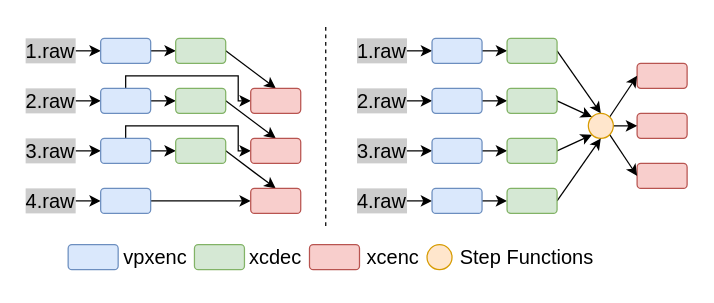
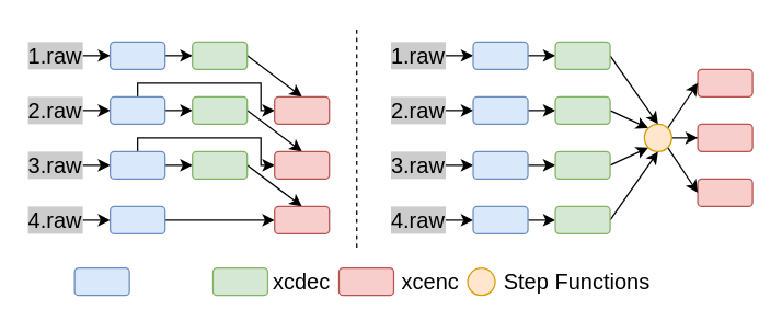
  <mxCell id="0" />
  <mxCell id="1" parent="0" />
  <mxCell id="2" style="edgeStyle=none;rounded=0;orthogonalLoop=1;jettySize=auto;html=1;exitX=1;exitY=0.5;exitDx=0;exitDy=0;entryX=0;entryY=0.5;entryDx=0;entryDy=0;" edge="1" parent="1" source="3" target="11"><mxGeometry relative="1" as="geometry" /></mxCell>
  <mxCell id="3" value="&lt;font style=&quot;font-size: 16px;&quot;&gt;1.raw&lt;/font&gt;" style="rounded=0;whiteSpace=wrap;html=1;fillColor=#CCCCCC;strokeColor=none;" vertex="1" parent="1"><mxGeometry x="20" y="30" width="40" height="20" as="geometry" /></mxCell>
  <mxCell id="4" style="edgeStyle=none;rounded=0;orthogonalLoop=1;jettySize=auto;html=1;exitX=1;exitY=0.5;exitDx=0;exitDy=0;entryX=0;entryY=0.5;entryDx=0;entryDy=0;" edge="1" parent="1" source="5" target="14"><mxGeometry relative="1" as="geometry" /></mxCell>
  <mxCell id="5" value="&lt;font style=&quot;font-size: 16px;&quot;&gt;2.raw&lt;/font&gt;" style="rounded=0;whiteSpace=wrap;html=1;fillColor=#CCCCCC;strokeColor=none;" vertex="1" parent="1"><mxGeometry x="20" y="70" width="40" height="20" as="geometry" /></mxCell>
  <mxCell id="6" style="edgeStyle=none;rounded=0;orthogonalLoop=1;jettySize=auto;html=1;exitX=1;exitY=0.5;exitDx=0;exitDy=0;entryX=0;entryY=0.5;entryDx=0;entryDy=0;" edge="1" parent="1" source="7" target="17"><mxGeometry relative="1" as="geometry" /></mxCell>
  <mxCell id="7" value="&lt;font style=&quot;font-size: 16px;&quot;&gt;3.raw&lt;/font&gt;" style="rounded=0;whiteSpace=wrap;html=1;fillColor=#CCCCCC;strokeColor=none;" vertex="1" parent="1"><mxGeometry x="20" y="110" width="40" height="20" as="geometry" /></mxCell>
  <mxCell id="8" style="edgeStyle=none;rounded=0;orthogonalLoop=1;jettySize=auto;html=1;exitX=1;exitY=0.5;exitDx=0;exitDy=0;entryX=0;entryY=0.5;entryDx=0;entryDy=0;" edge="1" parent="1" source="9" target="19"><mxGeometry relative="1" as="geometry" /></mxCell>
  <mxCell id="9" value="&lt;font style=&quot;font-size: 16px;&quot;&gt;4.raw&lt;/font&gt;" style="rounded=0;whiteSpace=wrap;html=1;fillColor=#CCCCCC;strokeColor=none;" vertex="1" parent="1"><mxGeometry x="20" y="150" width="40" height="20" as="geometry" /></mxCell>
  <mxCell id="10" style="edgeStyle=orthogonalEdgeStyle;rounded=0;orthogonalLoop=1;jettySize=auto;html=1;exitX=1;exitY=0.5;exitDx=0;exitDy=0;entryX=0;entryY=0.5;entryDx=0;entryDy=0;" edge="1" parent="1" source="11" target="21"><mxGeometry relative="1" as="geometry" /></mxCell>
  <mxCell id="11" value="" style="rounded=1;whiteSpace=wrap;html=1;fillColor=#dae8fc;strokeColor=#6c8ebf;" vertex="1" parent="1"><mxGeometry x="80" y="30" width="40" height="20" as="geometry" /></mxCell>
  <mxCell id="12" style="edgeStyle=orthogonalEdgeStyle;rounded=0;orthogonalLoop=1;jettySize=auto;html=1;exitX=1;exitY=0.5;exitDx=0;exitDy=0;entryX=0;entryY=0.5;entryDx=0;entryDy=0;" edge="1" parent="1" source="14" target="23"><mxGeometry relative="1" as="geometry" /></mxCell>
  <mxCell id="13" style="edgeStyle=orthogonalEdgeStyle;rounded=0;orthogonalLoop=1;jettySize=auto;html=1;exitX=0.5;exitY=0;exitDx=0;exitDy=0;entryX=0;entryY=0.5;entryDx=0;entryDy=0;" edge="1" parent="1" source="14" target="26"><mxGeometry relative="1" as="geometry"><Array as="points"><mxPoint x="100" y="60" /><mxPoint x="190" y="60" /><mxPoint x="190" y="80" /></Array></mxGeometry></mxCell>
  <mxCell id="14" value="" style="rounded=1;whiteSpace=wrap;html=1;fillColor=#dae8fc;strokeColor=#6c8ebf;" vertex="1" parent="1"><mxGeometry x="80" y="70" width="40" height="20" as="geometry" /></mxCell>
  <mxCell id="15" style="edgeStyle=orthogonalEdgeStyle;rounded=0;orthogonalLoop=1;jettySize=auto;html=1;exitX=1;exitY=0.5;exitDx=0;exitDy=0;entryX=0;entryY=0.5;entryDx=0;entryDy=0;" edge="1" parent="1" source="17" target="25"><mxGeometry relative="1" as="geometry" /></mxCell>
  <mxCell id="16" style="edgeStyle=orthogonalEdgeStyle;rounded=0;orthogonalLoop=1;jettySize=auto;html=1;exitX=0.5;exitY=0;exitDx=0;exitDy=0;entryX=0;entryY=0.5;entryDx=0;entryDy=0;" edge="1" parent="1" source="17" target="27"><mxGeometry relative="1" as="geometry"><Array as="points"><mxPoint x="100" y="100" /><mxPoint x="190" y="100" /><mxPoint x="190" y="120" /></Array></mxGeometry></mxCell>
  <mxCell id="17" value="" style="rounded=1;whiteSpace=wrap;html=1;fillColor=#dae8fc;strokeColor=#6c8ebf;" vertex="1" parent="1"><mxGeometry x="80" y="110" width="40" height="20" as="geometry" /></mxCell>
  <mxCell id="18" style="rounded=0;orthogonalLoop=1;jettySize=auto;html=1;exitX=1;exitY=0.5;exitDx=0;exitDy=0;entryX=0;entryY=0.5;entryDx=0;entryDy=0;" edge="1" parent="1" source="19" target="28"><mxGeometry relative="1" as="geometry" /></mxCell>
  <mxCell id="19" value="" style="rounded=1;whiteSpace=wrap;html=1;fillColor=#dae8fc;strokeColor=#6c8ebf;" vertex="1" parent="1"><mxGeometry x="80" y="150" width="40" height="20" as="geometry" /></mxCell>
  <mxCell id="20" style="edgeStyle=none;rounded=0;orthogonalLoop=1;jettySize=auto;html=1;exitX=1;exitY=0.5;exitDx=0;exitDy=0;entryX=0.5;entryY=0;entryDx=0;entryDy=0;" edge="1" parent="1" source="21" target="26"><mxGeometry relative="1" as="geometry" /></mxCell>
  <mxCell id="21" value="" style="rounded=1;whiteSpace=wrap;html=1;fillColor=#d5e8d4;strokeColor=#82b366;" vertex="1" parent="1"><mxGeometry x="140" y="30" width="40" height="20" as="geometry" /></mxCell>
  <mxCell id="22" style="rounded=0;orthogonalLoop=1;jettySize=auto;html=1;exitX=1;exitY=0.5;exitDx=0;exitDy=0;entryX=0.5;entryY=0;entryDx=0;entryDy=0;" edge="1" parent="1" source="23" target="27"><mxGeometry relative="1" as="geometry" /></mxCell>
  <mxCell id="23" value="" style="rounded=1;whiteSpace=wrap;html=1;fillColor=#d5e8d4;strokeColor=#82b366;" vertex="1" parent="1"><mxGeometry x="140" y="70" width="40" height="20" as="geometry" /></mxCell>
  <mxCell id="24" style="rounded=0;orthogonalLoop=1;jettySize=auto;html=1;exitX=1;exitY=0.5;exitDx=0;exitDy=0;entryX=0.5;entryY=0;entryDx=0;entryDy=0;" edge="1" parent="1" source="25" target="28"><mxGeometry relative="1" as="geometry" /></mxCell>
  <mxCell id="25" value="" style="rounded=1;whiteSpace=wrap;html=1;fillColor=#d5e8d4;strokeColor=#82b366;" vertex="1" parent="1"><mxGeometry x="140" y="110" width="40" height="20" as="geometry" /></mxCell>
  <mxCell id="26" value="" style="rounded=1;whiteSpace=wrap;html=1;fillColor=#f8cecc;strokeColor=#b85450;" vertex="1" parent="1"><mxGeometry x="200" y="70" width="40" height="20" as="geometry" /></mxCell>
  <mxCell id="27" value="" style="rounded=1;whiteSpace=wrap;html=1;fillColor=#f8cecc;strokeColor=#b85450;" vertex="1" parent="1"><mxGeometry x="200" y="110" width="40" height="20" as="geometry" /></mxCell>
  <mxCell id="28" value="" style="rounded=1;whiteSpace=wrap;html=1;fillColor=#f8cecc;strokeColor=#b85450;" vertex="1" parent="1"><mxGeometry x="200" y="150" width="40" height="20" as="geometry" /></mxCell>
  <mxCell id="29" value="" style="rounded=1;whiteSpace=wrap;html=1;fillColor=#dae8fc;strokeColor=#6c8ebf;" vertex="1" parent="1"><mxGeometry x="54" y="195" width="40" height="20" as="geometry" /></mxCell>
  <mxCell id="30" value="" style="rounded=1;whiteSpace=wrap;html=1;fillColor=#d5e8d4;strokeColor=#82b366;" vertex="1" parent="1"><mxGeometry x="155" y="195" width="40" height="20" as="geometry" /></mxCell>
  <mxCell id="31" value="" style="rounded=1;whiteSpace=wrap;html=1;fillColor=#f8cecc;strokeColor=#b85450;" vertex="1" parent="1"><mxGeometry x="247" y="195" width="40" height="20" as="geometry" /></mxCell>
  <mxCell id="32" style="edgeStyle=none;rounded=0;orthogonalLoop=1;jettySize=auto;html=1;exitX=1;exitY=0.5;exitDx=0;exitDy=0;entryX=0;entryY=0.5;entryDx=0;entryDy=0;" edge="1" parent="1" source="33" target="41"><mxGeometry relative="1" as="geometry" /></mxCell>
  <mxCell id="33" value="1.raw" style="rounded=0;whiteSpace=wrap;html=1;fillColor=#CCCCCC;strokeColor=none;fontSize=16;" vertex="1" parent="1"><mxGeometry x="285" y="30" width="40" height="20" as="geometry" /></mxCell>
  <mxCell id="34" style="edgeStyle=none;rounded=0;orthogonalLoop=1;jettySize=auto;html=1;exitX=1;exitY=0.5;exitDx=0;exitDy=0;entryX=0;entryY=0.5;entryDx=0;entryDy=0;" edge="1" parent="1" source="35" target="43"><mxGeometry relative="1" as="geometry" /></mxCell>
  <mxCell id="35" value="2.raw" style="rounded=0;whiteSpace=wrap;html=1;fillColor=#CCCCCC;strokeColor=none;fontSize=16;" vertex="1" parent="1"><mxGeometry x="285" y="70" width="40" height="20" as="geometry" /></mxCell>
  <mxCell id="36" style="edgeStyle=none;rounded=0;orthogonalLoop=1;jettySize=auto;html=1;exitX=1;exitY=0.5;exitDx=0;exitDy=0;entryX=0;entryY=0.5;entryDx=0;entryDy=0;" edge="1" parent="1" source="37" target="45"><mxGeometry relative="1" as="geometry" /></mxCell>
  <mxCell id="37" value="3.raw" style="rounded=0;whiteSpace=wrap;html=1;fillColor=#CCCCCC;strokeColor=none;fontSize=16;" vertex="1" parent="1"><mxGeometry x="285" y="110" width="40" height="20" as="geometry" /></mxCell>
  <mxCell id="38" style="edgeStyle=none;rounded=0;orthogonalLoop=1;jettySize=auto;html=1;exitX=1;exitY=0.5;exitDx=0;exitDy=0;entryX=0;entryY=0.5;entryDx=0;entryDy=0;" edge="1" parent="1" source="39" target="47"><mxGeometry relative="1" as="geometry" /></mxCell>
  <mxCell id="39" value="4.raw" style="rounded=0;whiteSpace=wrap;html=1;fillColor=#CCCCCC;strokeColor=none;fontSize=16;" vertex="1" parent="1"><mxGeometry x="285" y="150" width="40" height="20" as="geometry" /></mxCell>
  <mxCell id="40" style="edgeStyle=orthogonalEdgeStyle;rounded=0;orthogonalLoop=1;jettySize=auto;html=1;exitX=1;exitY=0.5;exitDx=0;exitDy=0;entryX=0;entryY=0.5;entryDx=0;entryDy=0;" edge="1" parent="1" source="41" target="49"><mxGeometry relative="1" as="geometry" /></mxCell>
  <mxCell id="41" value="" style="rounded=1;whiteSpace=wrap;html=1;fillColor=#dae8fc;strokeColor=#6c8ebf;" vertex="1" parent="1"><mxGeometry x="345" y="30" width="40" height="20" as="geometry" /></mxCell>
  <mxCell id="42" style="edgeStyle=orthogonalEdgeStyle;rounded=0;orthogonalLoop=1;jettySize=auto;html=1;exitX=1;exitY=0.5;exitDx=0;exitDy=0;entryX=0;entryY=0.5;entryDx=0;entryDy=0;" edge="1" parent="1" source="43" target="51"><mxGeometry relative="1" as="geometry" /></mxCell>
  <mxCell id="43" value="" style="rounded=1;whiteSpace=wrap;html=1;fillColor=#dae8fc;strokeColor=#6c8ebf;" vertex="1" parent="1"><mxGeometry x="345" y="70" width="40" height="20" as="geometry" /></mxCell>
  <mxCell id="44" style="edgeStyle=orthogonalEdgeStyle;rounded=0;orthogonalLoop=1;jettySize=auto;html=1;exitX=1;exitY=0.5;exitDx=0;exitDy=0;entryX=0;entryY=0.5;entryDx=0;entryDy=0;" edge="1" parent="1" source="45" target="53"><mxGeometry relative="1" as="geometry" /></mxCell>
  <mxCell id="45" value="" style="rounded=1;whiteSpace=wrap;html=1;fillColor=#dae8fc;strokeColor=#6c8ebf;" vertex="1" parent="1"><mxGeometry x="345" y="110" width="40" height="20" as="geometry" /></mxCell>
  <mxCell id="46" style="edgeStyle=none;rounded=0;orthogonalLoop=1;jettySize=auto;html=1;exitX=1;exitY=0.5;exitDx=0;exitDy=0;entryX=0;entryY=0.5;entryDx=0;entryDy=0;" edge="1" parent="1" source="47" target="62"><mxGeometry relative="1" as="geometry" /></mxCell>
  <mxCell id="47" value="" style="rounded=1;whiteSpace=wrap;html=1;fillColor=#dae8fc;strokeColor=#6c8ebf;" vertex="1" parent="1"><mxGeometry x="345" y="150" width="40" height="20" as="geometry" /></mxCell>
  <mxCell id="48" style="edgeStyle=none;rounded=0;orthogonalLoop=1;jettySize=auto;html=1;exitX=1;exitY=0.5;exitDx=0;exitDy=0;entryX=0.5;entryY=0;entryDx=0;entryDy=0;" edge="1" parent="1" source="49" target="60"><mxGeometry relative="1" as="geometry" /></mxCell>
  <mxCell id="49" value="" style="rounded=1;whiteSpace=wrap;html=1;fillColor=#d5e8d4;strokeColor=#82b366;" vertex="1" parent="1"><mxGeometry x="405" y="30" width="40" height="20" as="geometry" /></mxCell>
  <mxCell id="50" style="edgeStyle=none;rounded=0;orthogonalLoop=1;jettySize=auto;html=1;exitX=1;exitY=0.5;exitDx=0;exitDy=0;entryX=0;entryY=0;entryDx=0;entryDy=0;" edge="1" parent="1" source="51" target="60"><mxGeometry relative="1" as="geometry" /></mxCell>
  <mxCell id="51" value="" style="rounded=1;whiteSpace=wrap;html=1;fillColor=#d5e8d4;strokeColor=#82b366;" vertex="1" parent="1"><mxGeometry x="405" y="70" width="40" height="20" as="geometry" /></mxCell>
  <mxCell id="52" style="edgeStyle=none;rounded=0;orthogonalLoop=1;jettySize=auto;html=1;exitX=1;exitY=0.5;exitDx=0;exitDy=0;entryX=0;entryY=1;entryDx=0;entryDy=0;" edge="1" parent="1" source="53" target="60"><mxGeometry relative="1" as="geometry" /></mxCell>
  <mxCell id="53" value="" style="rounded=1;whiteSpace=wrap;html=1;fillColor=#d5e8d4;strokeColor=#82b366;" vertex="1" parent="1"><mxGeometry x="405" y="110" width="40" height="20" as="geometry" /></mxCell>
  <mxCell id="54" value="" style="rounded=1;whiteSpace=wrap;html=1;fillColor=#f8cecc;strokeColor=#b85450;" vertex="1" parent="1"><mxGeometry x="509" y="50" width="40" height="20" as="geometry" /></mxCell>
  <mxCell id="55" value="" style="rounded=1;whiteSpace=wrap;html=1;fillColor=#f8cecc;strokeColor=#b85450;" vertex="1" parent="1"><mxGeometry x="509" y="90" width="40" height="20" as="geometry" /></mxCell>
  <mxCell id="56" value="" style="rounded=1;whiteSpace=wrap;html=1;fillColor=#f8cecc;strokeColor=#b85450;" vertex="1" parent="1"><mxGeometry x="509" y="130" width="40" height="20" as="geometry" /></mxCell>
  <mxCell id="57" style="edgeStyle=none;rounded=0;orthogonalLoop=1;jettySize=auto;html=1;exitX=1;exitY=0;exitDx=0;exitDy=0;entryX=0;entryY=0.5;entryDx=0;entryDy=0;" edge="1" parent="1" source="60" target="54"><mxGeometry relative="1" as="geometry" /></mxCell>
  <mxCell id="58" style="edgeStyle=none;rounded=0;orthogonalLoop=1;jettySize=auto;html=1;exitX=1;exitY=0.5;exitDx=0;exitDy=0;entryX=0;entryY=0.5;entryDx=0;entryDy=0;" edge="1" parent="1" source="60" target="55"><mxGeometry relative="1" as="geometry" /></mxCell>
  <mxCell id="59" style="edgeStyle=none;rounded=0;orthogonalLoop=1;jettySize=auto;html=1;exitX=1;exitY=1;exitDx=0;exitDy=0;entryX=0;entryY=0.5;entryDx=0;entryDy=0;" edge="1" parent="1" source="60" target="56"><mxGeometry relative="1" as="geometry" /></mxCell>
  <mxCell id="60" value="" style="ellipse;whiteSpace=wrap;html=1;aspect=fixed;fillColor=#ffe6cc;strokeColor=#d79b00;" vertex="1" parent="1"><mxGeometry x="470" y="90" width="20" height="20" as="geometry" /></mxCell>
  <mxCell id="61" style="edgeStyle=none;rounded=0;orthogonalLoop=1;jettySize=auto;html=1;exitX=1;exitY=0.5;exitDx=0;exitDy=0;entryX=0.5;entryY=1;entryDx=0;entryDy=0;" edge="1" parent="1" source="62" target="60"><mxGeometry relative="1" as="geometry" /></mxCell>
  <mxCell id="62" value="" style="rounded=1;whiteSpace=wrap;html=1;fillColor=#d5e8d4;strokeColor=#82b366;" vertex="1" parent="1"><mxGeometry x="405" y="150" width="40" height="20" as="geometry" /></mxCell>
  <mxCell id="63" value="" style="ellipse;whiteSpace=wrap;html=1;aspect=fixed;fillColor=#ffe6cc;strokeColor=#d79b00;" vertex="1" parent="1"><mxGeometry x="341" y="195" width="20" height="20" as="geometry" /></mxCell>
  <mxCell id="64" value="Step Functions " style="text;html=1;strokeColor=none;fillColor=none;align=center;verticalAlign=middle;whiteSpace=wrap;rounded=0;fontSize=16;" vertex="1" parent="1"><mxGeometry x="326" y="190" width="190" height="30" as="geometry" /></mxCell>
- <mxCell id="65" value="vpxenc" style="text;html=1;strokeColor=none;fillColor=none;align=center;verticalAlign=middle;whiteSpace=wrap;rounded=0;fontSize=16;" vertex="1" parent="1"><mxGeometry x="94" y="190" width="60" height="30" as="geometry" /></mxCell>
  <mxCell id="66" value="xcdec" style="text;html=1;strokeColor=none;fillColor=none;align=center;verticalAlign=middle;whiteSpace=wrap;rounded=0;fontSize=16;" vertex="1" parent="1"><mxGeometry x="190" y="190" width="60" height="30" as="geometry" /></mxCell>
  <mxCell id="67" value="xcenc" style="text;html=1;strokeColor=none;fillColor=none;align=center;verticalAlign=middle;whiteSpace=wrap;rounded=0;fontSize=16;" vertex="1" parent="1"><mxGeometry x="284" y="190" width="60" height="30" as="geometry" /></mxCell>
  <mxCell id="68" value="" style="endArrow=none;dashed=1;html=1;rounded=0;" edge="1" parent="1"><mxGeometry width="50" height="50" relative="1" as="geometry"><mxPoint x="260" y="180" as="sourcePoint" /><mxPoint x="260" y="20" as="targetPoint" /></mxGeometry></mxCell>
